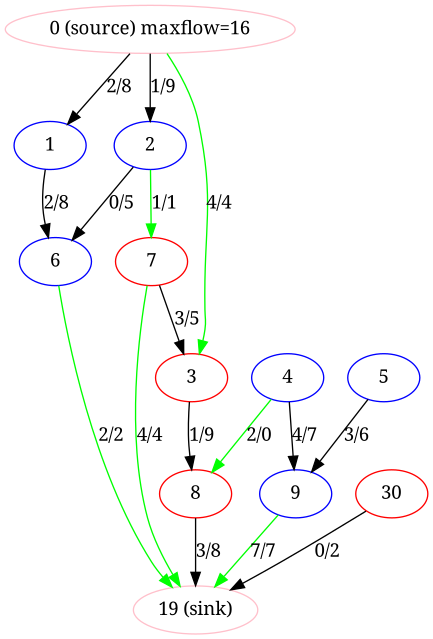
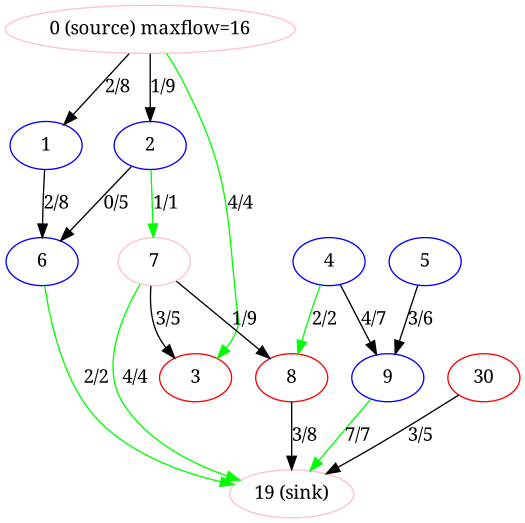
  digraph {
    fontname="Noto Serif"
    splines=true
    node [color=blue fontname="Noto Serif"]
    edge [color=black fontname="Noto Serif"]
    n1 [color=pink label="0 (source) maxflow=16"]
    n2 [label=1]
    n3 [label=2]
    n4 [color=red label=3]
    n5 [label=6]
-   n6 [color=red label=7]
+   n6 [color=pink label=7]
    n7 [color=red label=8]
    n8 [label=4]
    n9 [label=9]
    n10 [label=5]
    n11 [color=pink label="19 (sink)"]
    n12 [color=red label=30]
    n1 -> n2 [label="2/8"]
    n1 -> n3 [label="1/9"]
    n1 -> n4 [color=green label="4/4"]
    n2 -> n5 [label="2/8"]
    n3 -> n5 [label="0/5"]
    n3 -> n6 [color=green label="1/1"]
-   n4 -> n7 [label="1/9"]
+   n6 -> n7 [label="1/9"]
    n5 -> n11 [color=green label="2/2"]
    n6 -> n4 [label="3/5"]
    n6 -> n11 [color=green label="4/4"]
    n7 -> n11 [label="3/8"]
-   n8 -> n7 [color=green label="2/0"]
+   n8 -> n7 [color=green label="2/2"]
    n8 -> n9 [label="4/7"]
    n9 -> n11 [color=green label="7/7"]
    n10 -> n9 [label="3/6"]
-   n12 -> n11 [label="0/2"]
+   n12 -> n11 [label="3/5"]
  }
